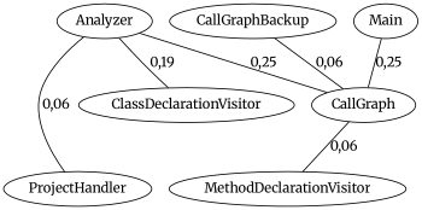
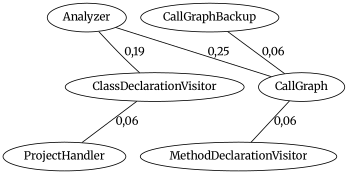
  strict graph {
    fontname=Merriweather
    node [fontname=Merriweather]
    edge [fontname=Merriweather weight=0.0625]
    CallGraph
    MethodDeclarationVisitor
    Analyzer
    ClassDeclarationVisitor
    ProjectHandler
    CallGraphBackup
-   Main
    CallGraph -- MethodDeclarationVisitor [label="0,06"]
    Analyzer -- CallGraph [label="0,25" weight=0.25]
    Analyzer -- ClassDeclarationVisitor [label="0,19" weight=0.1875]
-   Analyzer -- ProjectHandler [label="0,06"]
+   ClassDeclarationVisitor -- ProjectHandler [label="0,06"]
    CallGraphBackup -- CallGraph [label="0,06"]
-   Main -- CallGraph [label="0,25" weight=0.25]
  }
